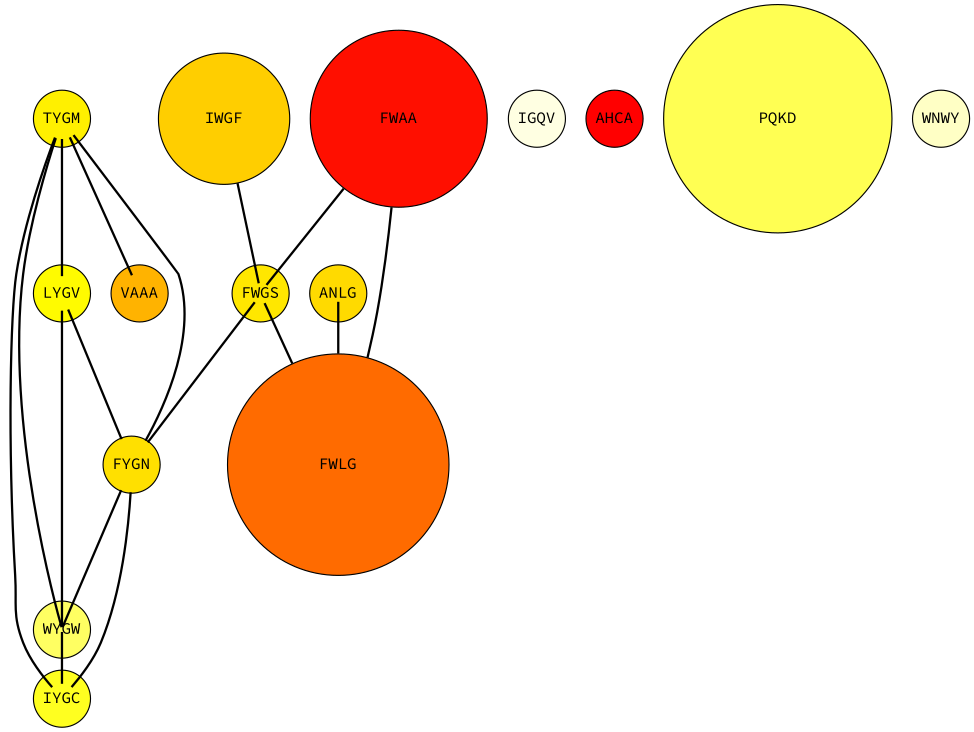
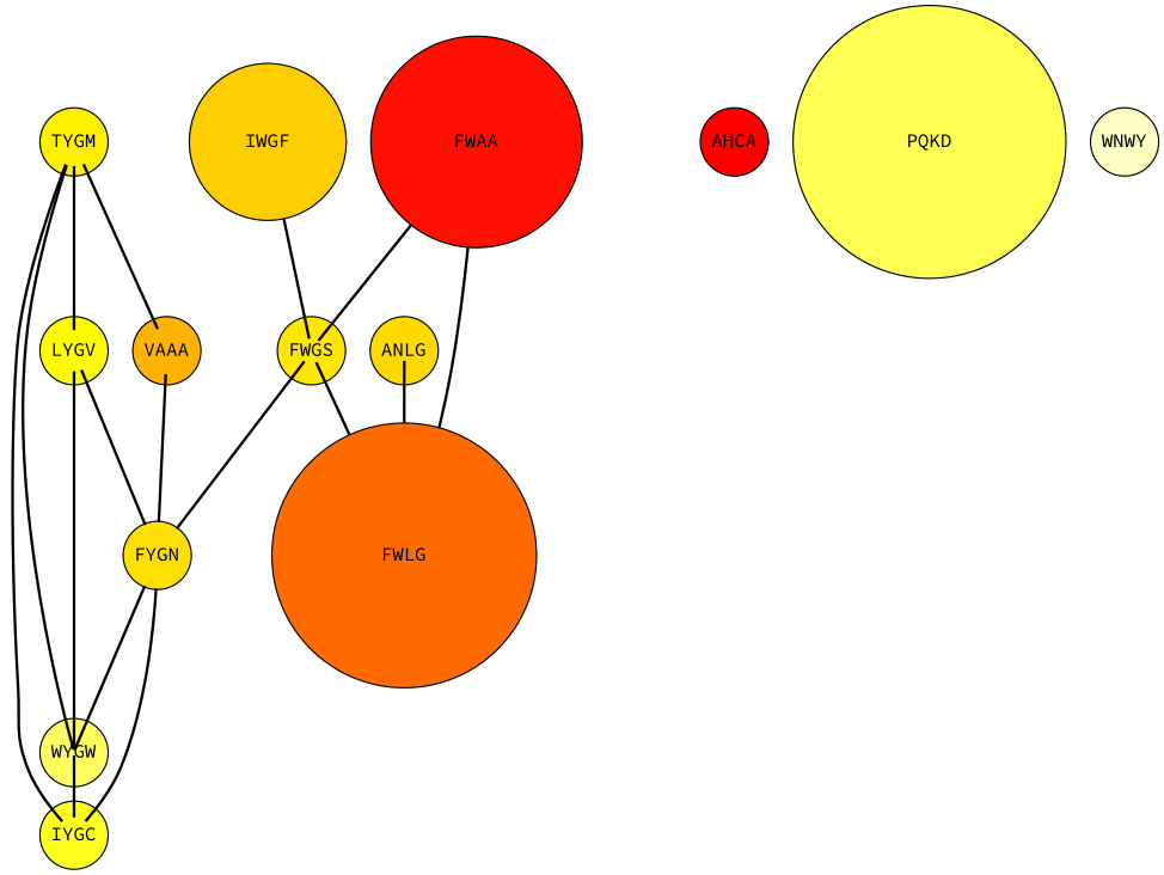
  strict graph {
    fontname="Source Code Pro"
    node [color=black fixedsize=shape fontname="Source Code Pro" shape=circle style="filled,rounded"]
    edge [color=black fontname="Source Code Pro" style=bold]
    IYGC [fillcolor="0.166666666667,0.8714374323,1" width=0.35728]
    FWLG [fillcolor="0.0703059834658,1,1" width=2.68808]
    ANLG [fillcolor="0.14202916541,1,1" width=0.19936]
    VAAA [fillcolor="0.116619356246,1,1" width=0.47504]
    WYGW [fillcolor="0.166666666667,0.614108309647,1" width=0.05096]
    FYGN [fillcolor="0.146046852849,1,1" width=0.6624]
    LYGV [fillcolor="0.163529190109,1,1" width=0.41264]
    FWGS [fillcolor="0.150821108,1,1" width=0.25504]
-   IGQV [fillcolor="0.166666666667,0.113368057515,1" width=0.03272]
    AHCA [fillcolor="0.0,1,1" width=0.47624]
    IWGF [fillcolor="0.134498657944,1,1" width=1.6028]
    FWAA [fillcolor="0.00991809767875,1,1" width=2.15784]
    TYGM [fillcolor="0.156553239563,1,1" width=0.48656]
    PQKD [fillcolor="0.166666666667,0.674139269228,1" width=2.78344]
    WNWY [fillcolor="0.166666666667,0.228503822025,1" width=0.0628]
    ANLG -- FWLG
    WYGW -- IYGC
    FYGN -- IYGC
    FYGN -- WYGW
    LYGV -- WYGW
    LYGV -- FYGN
    FWGS -- FWLG
    FWGS -- FYGN
    IWGF -- FWGS
    FWAA -- FWLG
    FWAA -- FWGS
    TYGM -- IYGC
    TYGM -- VAAA
    TYGM -- WYGW
-   TYGM -- FYGN
+   VAAA -- FYGN
    TYGM -- LYGV
  }
